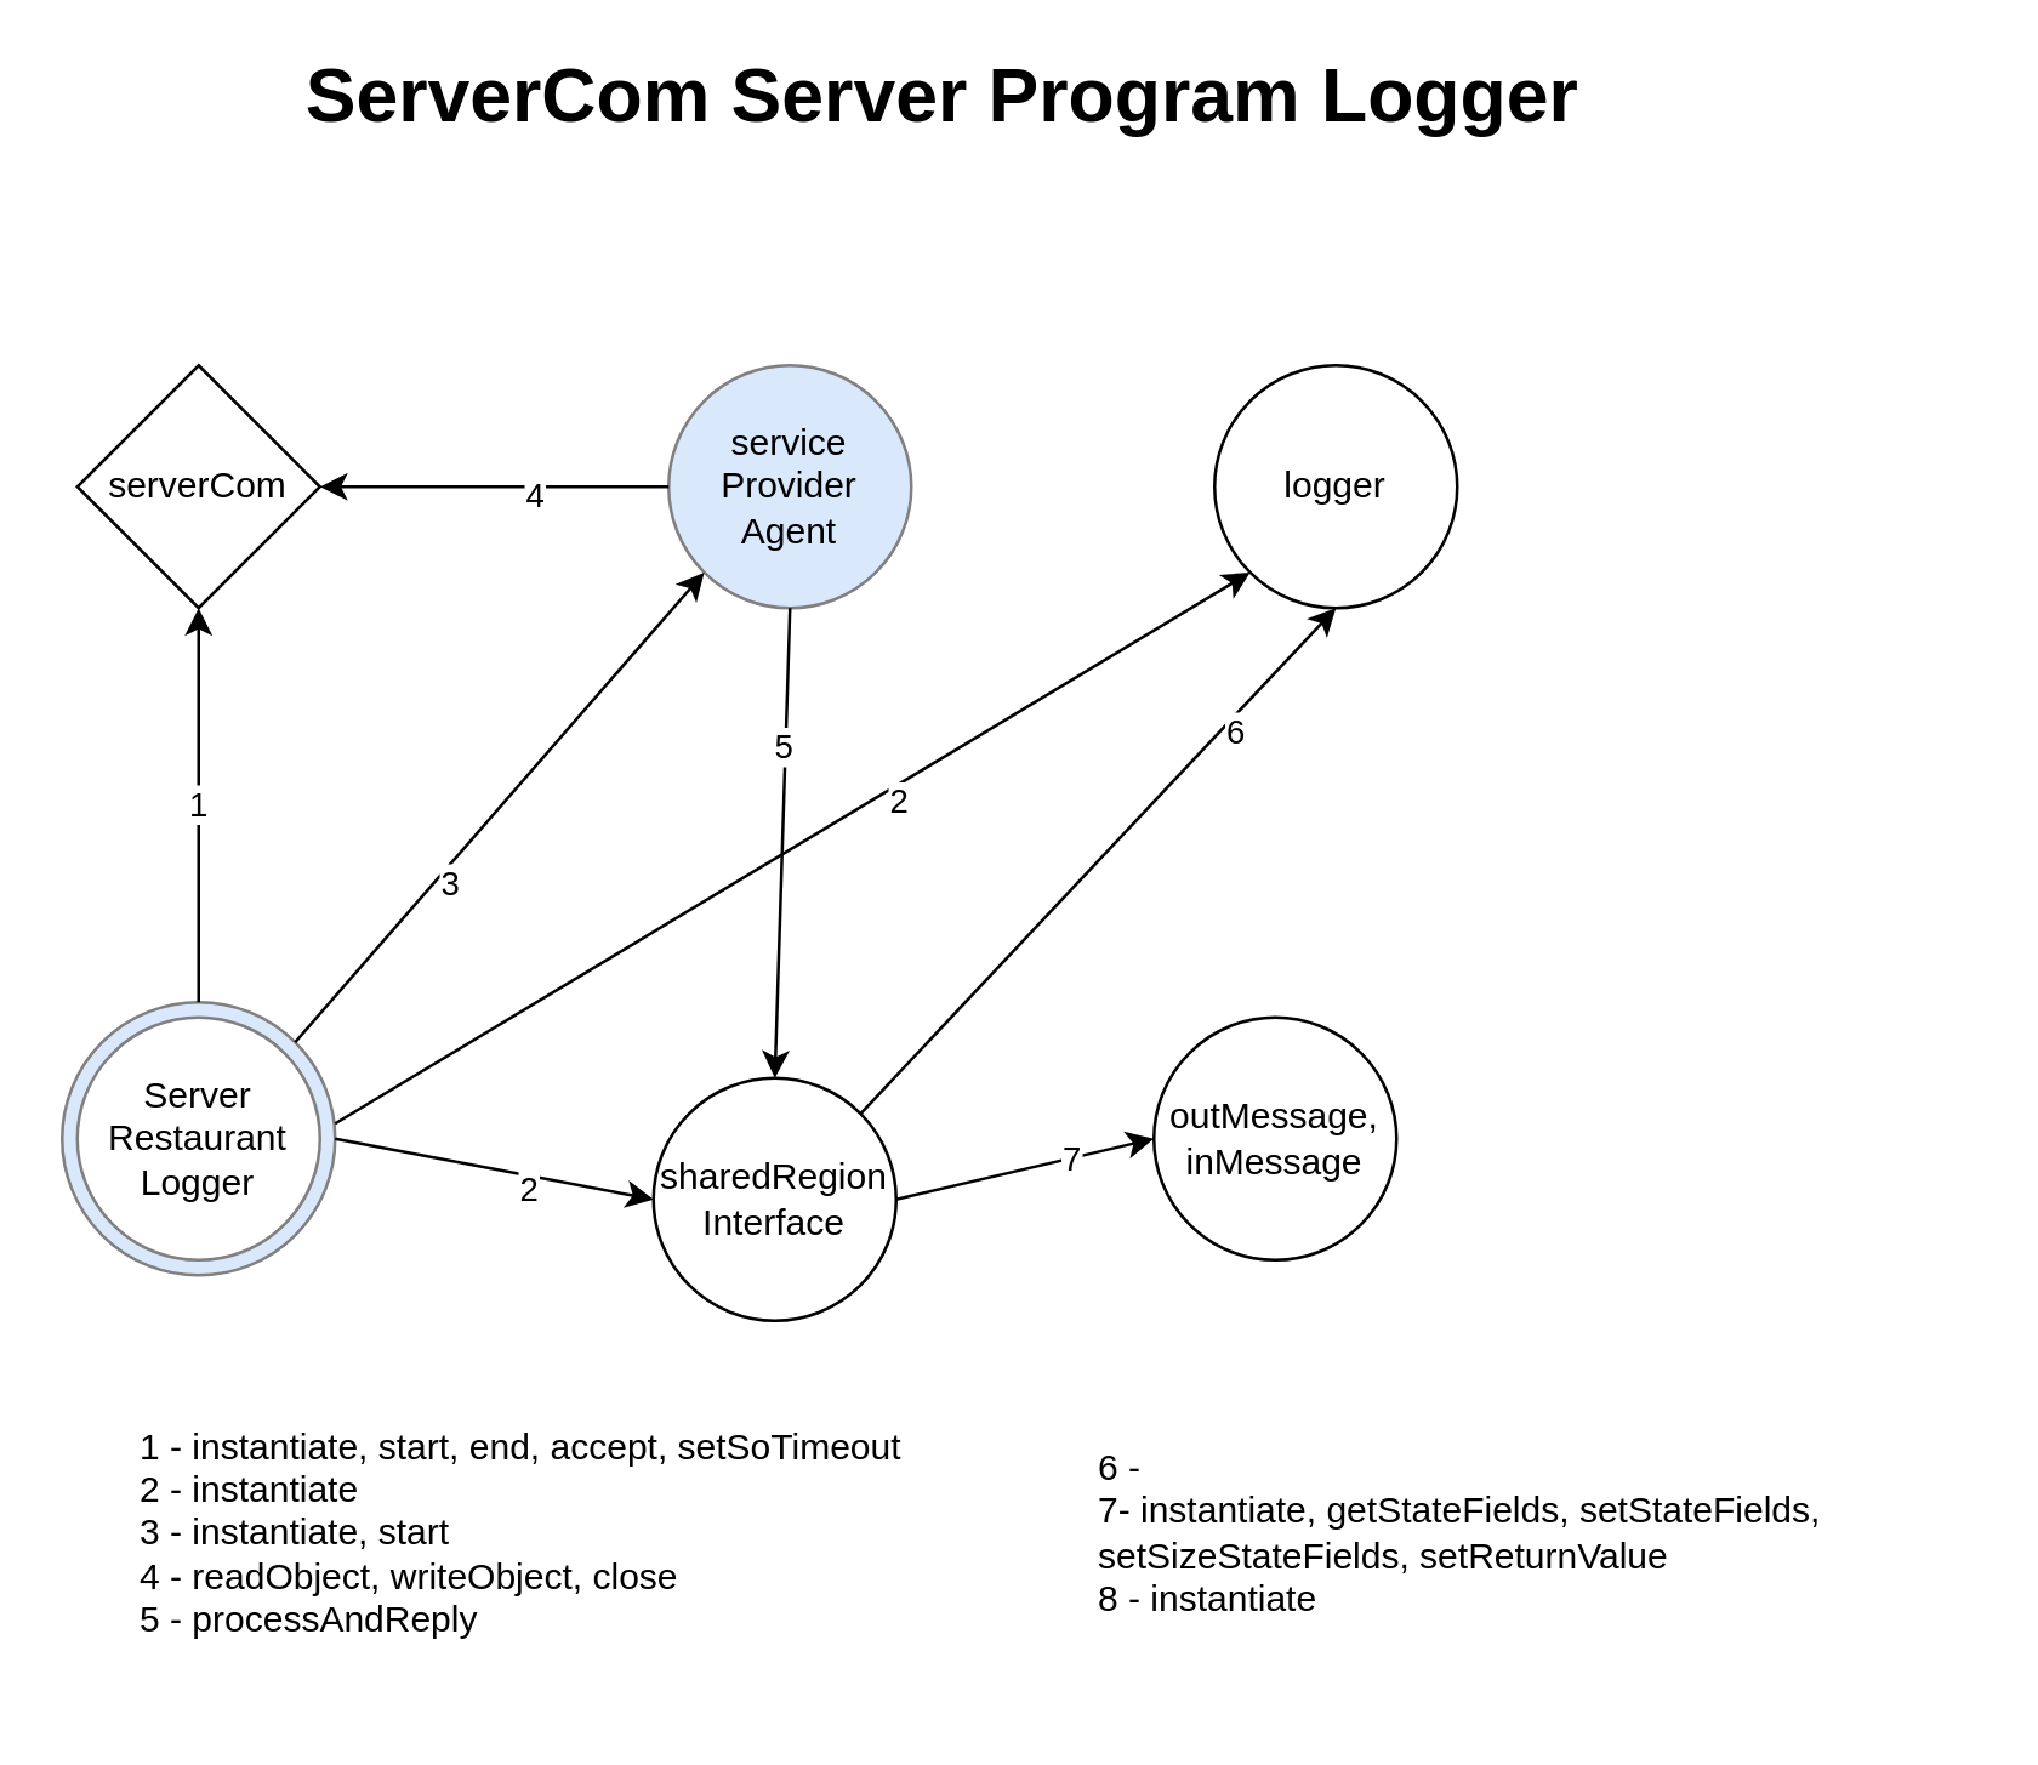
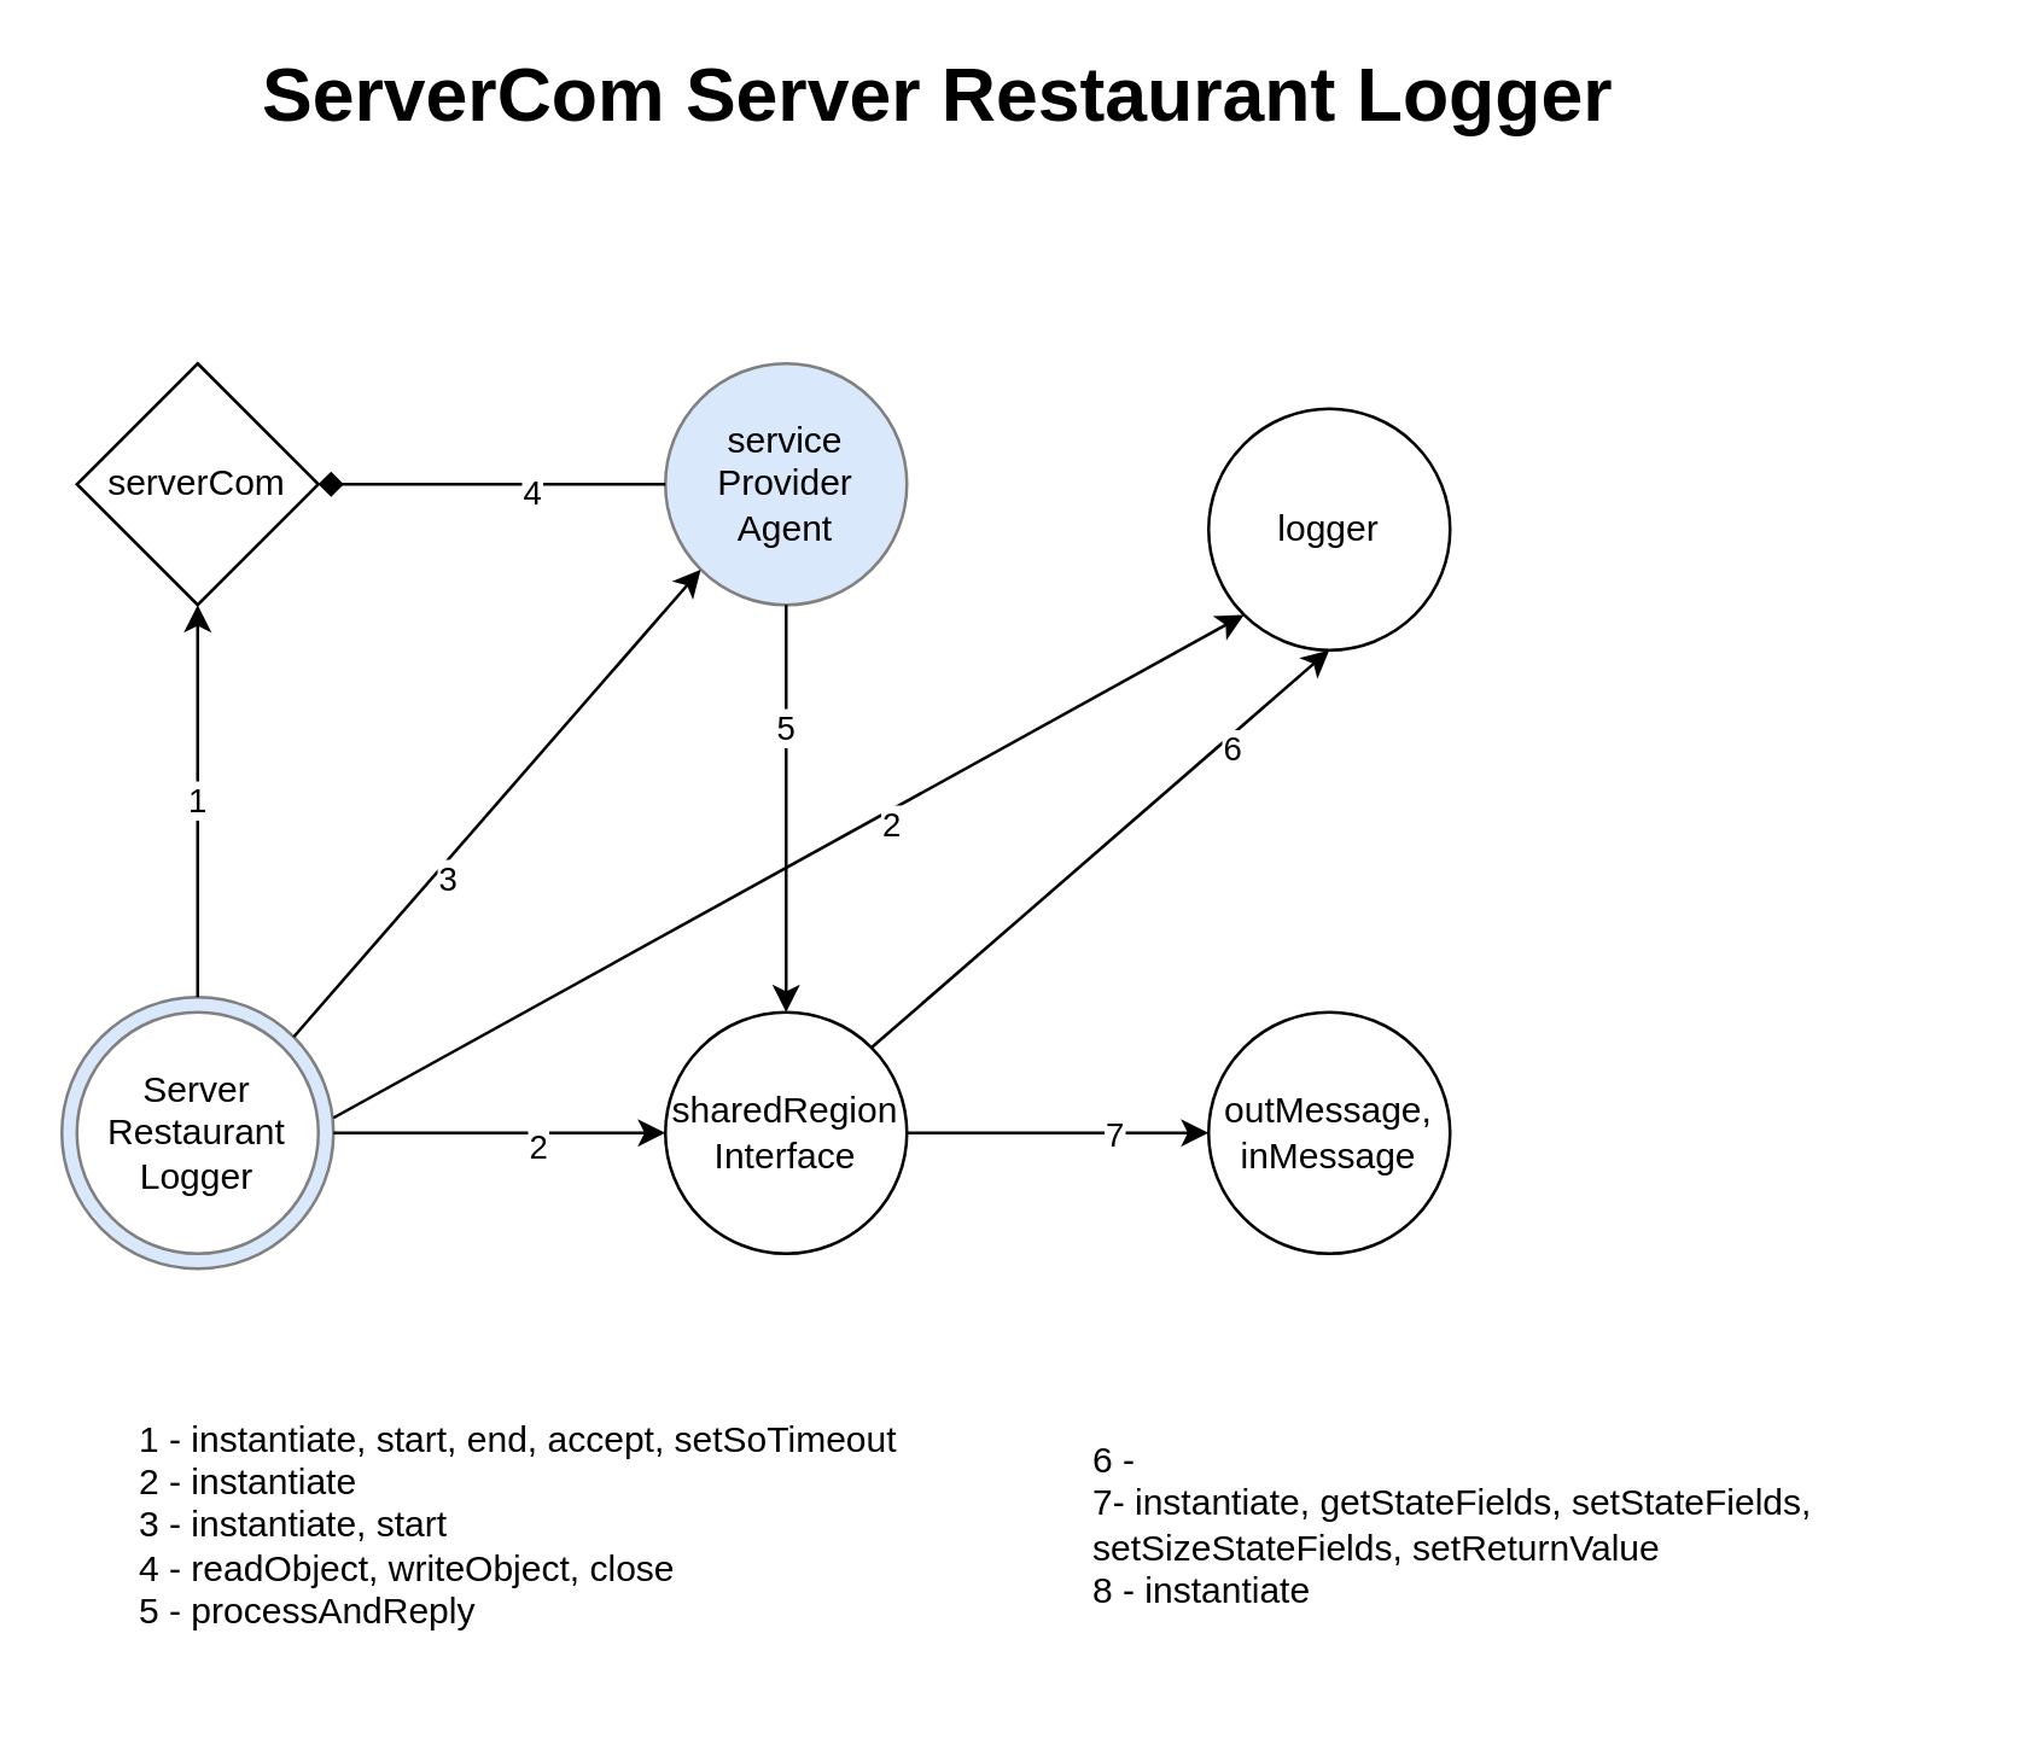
  <mxCell id="0" />
  <mxCell id="1" parent="0" />
  <mxCell id="2" value="service&lt;br&gt;Provider&lt;br&gt;Agent" style="ellipse;whiteSpace=wrap;html=1;fillColor=#dae8fc;strokeColor=#808080;" parent="1" vertex="1"><mxGeometry x="220" y="120" width="80" height="80" as="geometry" /></mxCell>
  <mxCell id="3" value="serverCom" style="rhombus;whiteSpace=wrap;html=1;" parent="1" vertex="1"><mxGeometry x="25" y="120" width="80" height="80" as="geometry" /></mxCell>
  <mxCell id="4" value="&lt;div&gt;&lt;br&gt;&lt;/div&gt;&lt;div&gt;1 - instantiate, start, end, accept, setSoTimeout&lt;br&gt;&lt;/div&gt;&lt;div&gt;2 - instantiate&lt;/div&gt;&lt;div&gt;3 - instantiate, start&lt;br&gt;&lt;/div&gt;&lt;div&gt;4 - readObject, writeObject, close&lt;br&gt;&lt;/div&gt;&lt;div&gt;5 - processAndReply&lt;/div&gt;&lt;div&gt;&lt;br&gt;&lt;/div&gt;" style="text;html=1;strokeColor=none;fillColor=none;align=left;verticalAlign=middle;whiteSpace=wrap;rounded=0;" parent="1" vertex="1"><mxGeometry x="44" y="450" width="290" height="110" as="geometry" /></mxCell>
  <mxCell id="5" value="&lt;div&gt;6 -&amp;nbsp;&lt;/div&gt;&lt;div&gt;7- instantiate, getStateFields, setStateFields, setSizeStateFields, setReturnValue&lt;/div&gt;&lt;div&gt;&lt;span&gt;8 - instantiate&lt;/span&gt;&lt;/div&gt;" style="text;html=1;strokeColor=none;fillColor=none;align=left;verticalAlign=middle;whiteSpace=wrap;rounded=0;" parent="1" vertex="1"><mxGeometry x="360" y="465" width="290" height="80" as="geometry" /></mxCell>
  <mxCell id="6" value="" style="group" vertex="1" connectable="0" parent="1"><mxGeometry x="20" y="330" width="90" height="90" as="geometry" /></mxCell>
  <mxCell id="7" value="&lt;div&gt;Main&lt;/div&gt;&lt;div&gt;Program&lt;/div&gt;" style="ellipse;whiteSpace=wrap;html=1;fillColor=#dae8fc;strokeColor=#808080;" parent="6" vertex="1"><mxGeometry width="90" height="90" as="geometry" /></mxCell>
  <mxCell id="8" value="&lt;div&gt;Server&lt;/div&gt;&lt;div&gt;Restaurant&lt;/div&gt;&lt;div&gt;Logger&lt;/div&gt;" style="ellipse;whiteSpace=wrap;html=1;fillColor=#ffffff;strokeColor=#808080;" parent="6" vertex="1"><mxGeometry x="5" y="5" width="80" height="80" as="geometry" /></mxCell>
- <mxCell id="9" value="sharedRegion&lt;br&gt;Interface" style="ellipse;whiteSpace=wrap;html=1;" vertex="1" parent="1"><mxGeometry x="215" y="355" width="80" height="80" as="geometry" /></mxCell>
- <mxCell id="10" value="outMessage,&lt;br&gt;inMessage" style="ellipse;whiteSpace=wrap;html=1;" vertex="1" parent="1"><mxGeometry x="380" y="335" width="80" height="80" as="geometry" /></mxCell>
- <mxCell id="11" value="logger" style="ellipse;whiteSpace=wrap;html=1;" vertex="1" parent="1"><mxGeometry x="400" y="120" width="80" height="80" as="geometry" /></mxCell>
+ <mxCell id="9" value="sharedRegion&lt;br&gt;Interface" style="ellipse;whiteSpace=wrap;html=1;" vertex="1" parent="1"><mxGeometry x="220" y="335" width="80" height="80" as="geometry" /></mxCell>
+ <mxCell id="10" value="outMessage,&lt;br&gt;inMessage" style="ellipse;whiteSpace=wrap;html=1;" vertex="1" parent="1"><mxGeometry x="400" y="335" width="80" height="80" as="geometry" /></mxCell>
+ <mxCell id="11" value="logger" style="ellipse;whiteSpace=wrap;html=1;" vertex="1" parent="1"><mxGeometry x="400" y="135" width="80" height="80" as="geometry" /></mxCell>
  <mxCell id="12" value="1" style="endArrow=classic;html=1;rounded=0;entryX=0.5;entryY=1;entryDx=0;entryDy=0;exitX=0.5;exitY=0;exitDx=0;exitDy=0;" edge="1" parent="1" source="7" target="3"><mxGeometry width="50" height="50" relative="1" as="geometry"><mxPoint x="65" y="320" as="sourcePoint" /><mxPoint x="360" y="250" as="targetPoint" /></mxGeometry></mxCell>
  <mxCell id="13" value="" style="endArrow=classic;html=1;rounded=0;exitX=1;exitY=0.5;exitDx=0;exitDy=0;entryX=0;entryY=0.5;entryDx=0;entryDy=0;" edge="1" parent="1" source="7" target="9"><mxGeometry width="50" height="50" relative="1" as="geometry"><mxPoint x="310" y="300" as="sourcePoint" /><mxPoint x="360" y="250" as="targetPoint" /></mxGeometry></mxCell>
  <mxCell id="14" value="2" style="edgeLabel;html=1;align=center;verticalAlign=middle;resizable=0;points=[];" vertex="1" connectable="0" parent="13"><mxGeometry x="0.214" y="-4" relative="1" as="geometry"><mxPoint as="offset" /></mxGeometry></mxCell>
  <mxCell id="15" value="" style="endArrow=classic;html=1;rounded=0;exitX=1;exitY=0;exitDx=0;exitDy=0;entryX=0;entryY=1;entryDx=0;entryDy=0;" edge="1" parent="1" source="7" target="2"><mxGeometry width="50" height="50" relative="1" as="geometry"><mxPoint x="310" y="300" as="sourcePoint" /><mxPoint x="360" y="250" as="targetPoint" /></mxGeometry></mxCell>
  <mxCell id="16" value="3" style="edgeLabel;html=1;align=center;verticalAlign=middle;resizable=0;points=[];" vertex="1" connectable="0" parent="15"><mxGeometry x="-0.291" y="-4" relative="1" as="geometry"><mxPoint as="offset" /></mxGeometry></mxCell>
- <mxCell id="17" value="" style="endArrow=classic;html=1;rounded=0;exitX=0;exitY=0.5;exitDx=0;exitDy=0;entryX=1;entryY=0.5;entryDx=0;entryDy=0;" edge="1" parent="1" source="2" target="3"><mxGeometry width="50" height="50" relative="1" as="geometry"><mxPoint x="130" y="220" as="sourcePoint" /><mxPoint x="180" y="170" as="targetPoint" /></mxGeometry></mxCell>
+ <mxCell id="17" value="" style="endArrow=diamond;html=1;rounded=0;exitX=0;exitY=0.5;exitDx=0;exitDy=0;entryX=1;entryY=0.5;entryDx=0;entryDy=0;" edge="1" parent="1" source="2" target="3"><mxGeometry width="50" height="50" relative="1" as="geometry"><mxPoint x="130" y="220" as="sourcePoint" /><mxPoint x="180" y="170" as="targetPoint" /></mxGeometry></mxCell>
  <mxCell id="18" value="4" style="edgeLabel;html=1;align=center;verticalAlign=middle;resizable=0;points=[];" vertex="1" connectable="0" parent="17"><mxGeometry x="-0.214" y="2" relative="1" as="geometry"><mxPoint as="offset" /></mxGeometry></mxCell>
  <mxCell id="19" value="" style="endArrow=classic;html=1;rounded=0;entryX=0;entryY=1;entryDx=0;entryDy=0;" edge="1" parent="1" target="11"><mxGeometry width="50" height="50" relative="1" as="geometry"><mxPoint x="110" y="370" as="sourcePoint" /><mxPoint x="230" y="385" as="targetPoint" /></mxGeometry></mxCell>
  <mxCell id="20" value="2" style="edgeLabel;html=1;align=center;verticalAlign=middle;resizable=0;points=[];" vertex="1" connectable="0" parent="19"><mxGeometry x="0.214" y="-4" relative="1" as="geometry"><mxPoint as="offset" /></mxGeometry></mxCell>
  <mxCell id="21" value="" style="endArrow=classic;html=1;rounded=0;exitX=0.5;exitY=1;exitDx=0;exitDy=0;entryX=0.5;entryY=0;entryDx=0;entryDy=0;" edge="1" parent="1" source="2" target="9"><mxGeometry width="50" height="50" relative="1" as="geometry"><mxPoint x="120" y="480" as="sourcePoint" /><mxPoint x="170" y="430" as="targetPoint" /></mxGeometry></mxCell>
  <mxCell id="22" value="5" style="edgeLabel;html=1;align=center;verticalAlign=middle;resizable=0;points=[];" vertex="1" connectable="0" parent="21"><mxGeometry x="-0.407" y="-1" relative="1" as="geometry"><mxPoint as="offset" /></mxGeometry></mxCell>
  <mxCell id="23" value="" style="endArrow=classic;html=1;rounded=0;exitX=1;exitY=0;exitDx=0;exitDy=0;entryX=0.5;entryY=1;entryDx=0;entryDy=0;" edge="1" parent="1" source="9" target="11"><mxGeometry width="50" height="50" relative="1" as="geometry"><mxPoint x="90" y="520" as="sourcePoint" /><mxPoint x="140" y="470" as="targetPoint" /></mxGeometry></mxCell>
  <mxCell id="24" value="6" style="edgeLabel;html=1;align=center;verticalAlign=middle;resizable=0;points=[];" vertex="1" connectable="0" parent="23"><mxGeometry x="0.53" y="-4" relative="1" as="geometry"><mxPoint y="-1" as="offset" /></mxGeometry></mxCell>
  <mxCell id="25" value="" style="endArrow=classic;html=1;rounded=0;exitX=1;exitY=0.5;exitDx=0;exitDy=0;entryX=0;entryY=0.5;entryDx=0;entryDy=0;" edge="1" parent="1" source="9" target="10"><mxGeometry width="50" height="50" relative="1" as="geometry"><mxPoint x="300" y="490" as="sourcePoint" /><mxPoint x="350" y="440" as="targetPoint" /></mxGeometry></mxCell>
  <mxCell id="26" value="7" style="edgeLabel;html=1;align=center;verticalAlign=middle;resizable=0;points=[];" vertex="1" connectable="0" parent="25"><mxGeometry x="0.356" relative="1" as="geometry"><mxPoint as="offset" /></mxGeometry></mxCell>
- <mxCell id="27" value="&lt;b&gt;&lt;font style=&quot;font-size: 25px;&quot;&gt;ServerCom Server Program Logger&lt;/font&gt;&lt;/b&gt;" style="text;html=1;align=center;verticalAlign=middle;resizable=0;points=[];autosize=1;strokeColor=none;fillColor=none;" vertex="1" parent="1"><mxGeometry x="80" y="20" width="460" height="20" as="geometry" /></mxCell>
+ <mxCell id="27" value="&lt;b&gt;&lt;font style=&quot;font-size: 25px;&quot;&gt;ServerCom Server Restaurant Logger&lt;/font&gt;&lt;/b&gt;" style="text;html=1;align=center;verticalAlign=middle;resizable=0;points=[];autosize=1;strokeColor=none;fillColor=none;" vertex="1" parent="1"><mxGeometry x="80" y="20" width="460" height="20" as="geometry" /></mxCell>
